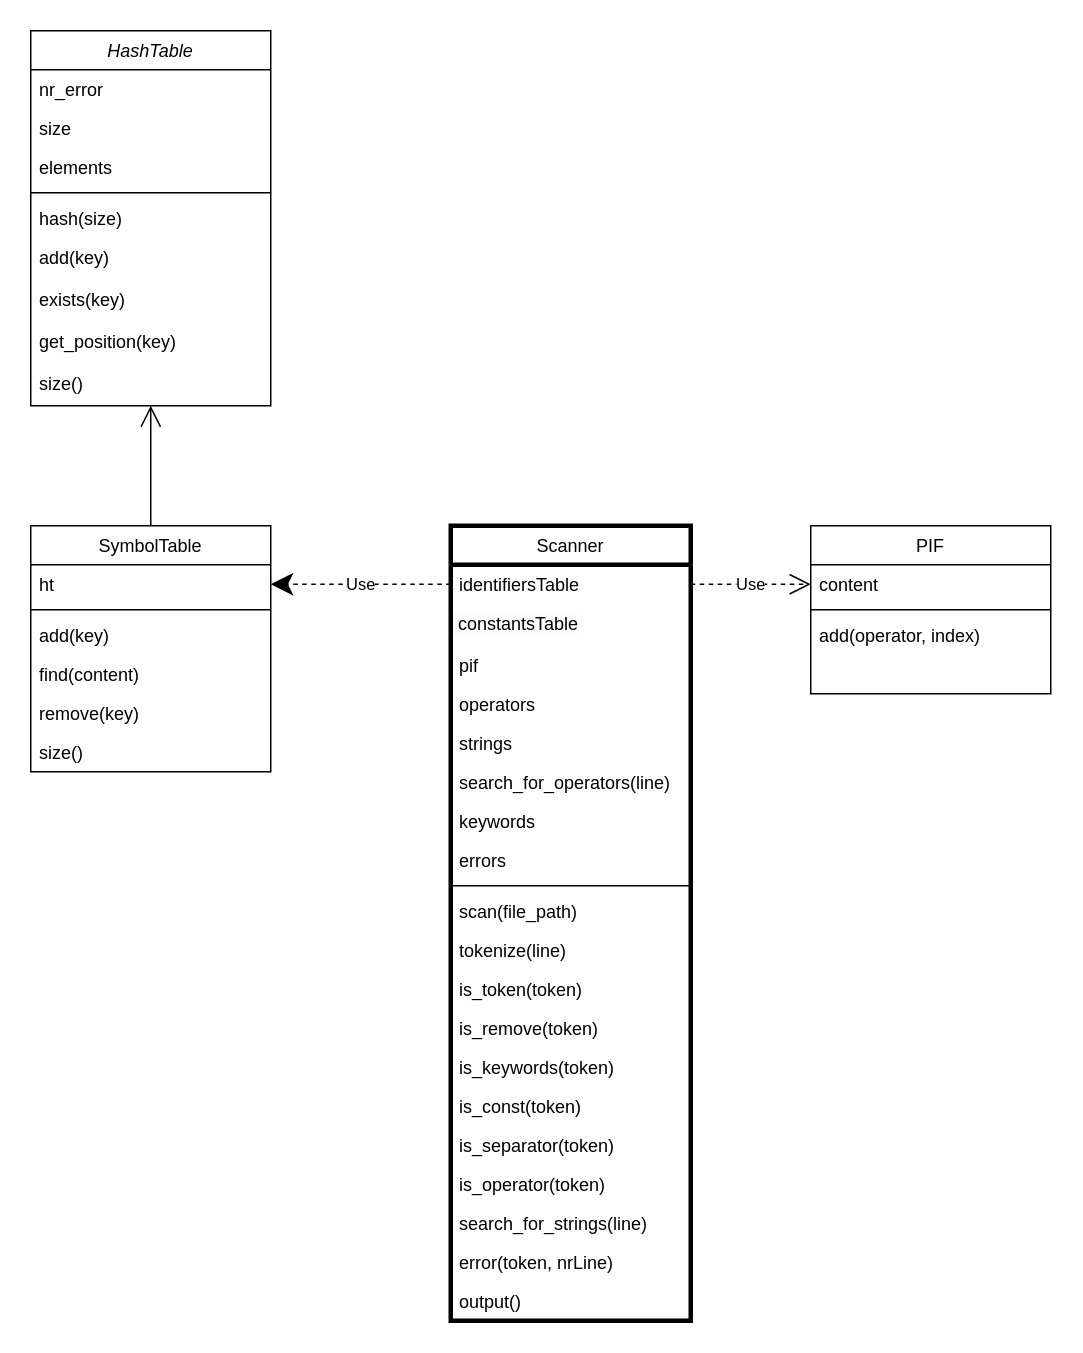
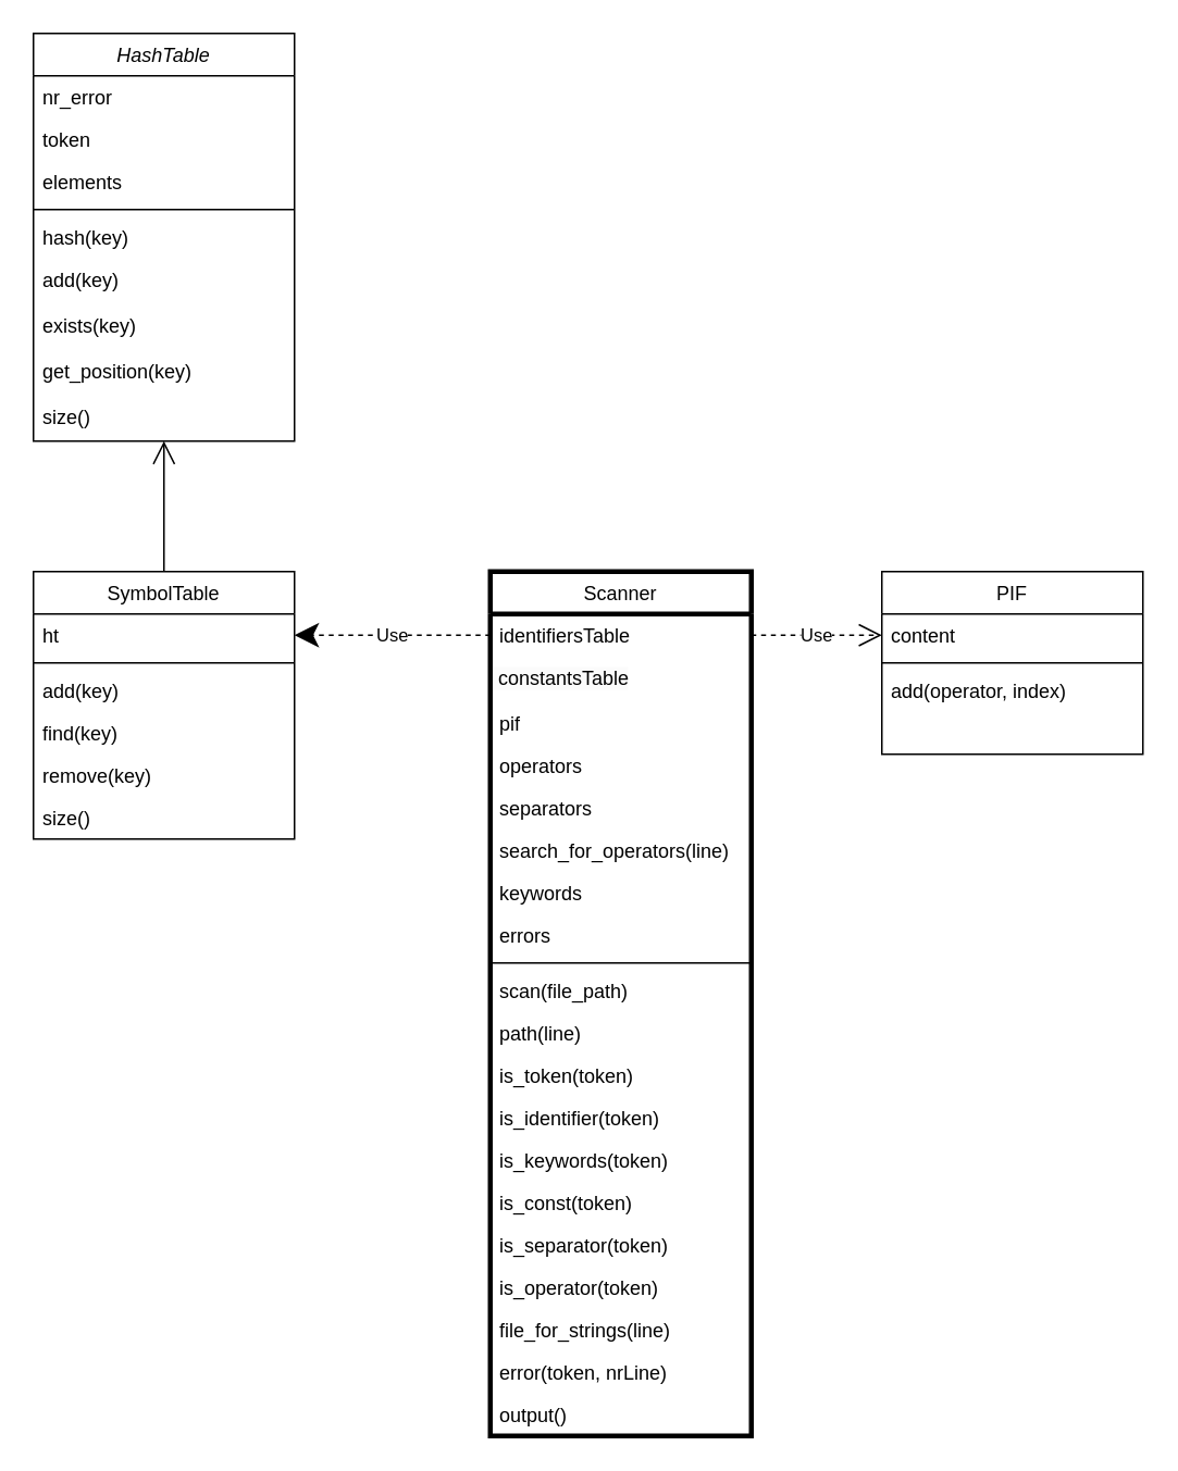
  <mxCell id="0" />
  <mxCell id="1" parent="0" />
  <mxCell id="2" value="HashTable" style="swimlane;fontStyle=2;align=center;verticalAlign=top;childLayout=stackLayout;horizontal=1;startSize=26;horizontalStack=0;resizeParent=1;resizeLast=0;collapsible=1;marginBottom=0;rounded=0;shadow=0;strokeWidth=1;" vertex="1" parent="1"><mxGeometry x="20" y="20" width="160" height="250" as="geometry"><mxRectangle x="230" y="140" width="160" height="26" as="alternateBounds" /></mxGeometry></mxCell>
  <mxCell id="3" value="nr_error&#10;" style="text;align=left;verticalAlign=top;spacingLeft=4;spacingRight=4;overflow=hidden;rotatable=0;points=[[0,0.5],[1,0.5]];portConstraint=eastwest;" vertex="1" parent="2"><mxGeometry y="26" width="160" height="26" as="geometry" /></mxCell>
- <mxCell id="4" value="size" style="text;align=left;verticalAlign=top;spacingLeft=4;spacingRight=4;overflow=hidden;rotatable=0;points=[[0,0.5],[1,0.5]];portConstraint=eastwest;rounded=0;shadow=0;html=0;" vertex="1" parent="2"><mxGeometry y="52" width="160" height="26" as="geometry" /></mxCell>
+ <mxCell id="4" value="token" style="text;align=left;verticalAlign=top;spacingLeft=4;spacingRight=4;overflow=hidden;rotatable=0;points=[[0,0.5],[1,0.5]];portConstraint=eastwest;rounded=0;shadow=0;html=0;" vertex="1" parent="2"><mxGeometry y="52" width="160" height="26" as="geometry" /></mxCell>
  <mxCell id="5" value="elements" style="text;align=left;verticalAlign=top;spacingLeft=4;spacingRight=4;overflow=hidden;rotatable=0;points=[[0,0.5],[1,0.5]];portConstraint=eastwest;rounded=0;shadow=0;html=0;" vertex="1" parent="2"><mxGeometry y="78" width="160" height="26" as="geometry" /></mxCell>
  <mxCell id="6" value="" style="line;html=1;strokeWidth=1;align=left;verticalAlign=middle;spacingTop=-1;spacingLeft=3;spacingRight=3;rotatable=0;labelPosition=right;points=[];portConstraint=eastwest;" vertex="1" parent="2"><mxGeometry y="104" width="160" height="8" as="geometry" /></mxCell>
- <mxCell id="7" value="hash(size)&#10;" style="text;align=left;verticalAlign=top;spacingLeft=4;spacingRight=4;overflow=hidden;rotatable=0;points=[[0,0.5],[1,0.5]];portConstraint=eastwest;" vertex="1" parent="2"><mxGeometry y="112" width="160" height="26" as="geometry" /></mxCell>
+ <mxCell id="7" value="hash(key)&#10;" style="text;align=left;verticalAlign=top;spacingLeft=4;spacingRight=4;overflow=hidden;rotatable=0;points=[[0,0.5],[1,0.5]];portConstraint=eastwest;" vertex="1" parent="2"><mxGeometry y="112" width="160" height="26" as="geometry" /></mxCell>
  <mxCell id="8" value="add(key)" style="text;align=left;verticalAlign=top;spacingLeft=4;spacingRight=4;overflow=hidden;rotatable=0;points=[[0,0.5],[1,0.5]];portConstraint=eastwest;" vertex="1" parent="2"><mxGeometry y="138" width="160" height="28" as="geometry" /></mxCell>
  <mxCell id="9" value="exists(key)" style="text;align=left;verticalAlign=top;spacingLeft=4;spacingRight=4;overflow=hidden;rotatable=0;points=[[0,0.5],[1,0.5]];portConstraint=eastwest;" vertex="1" parent="2"><mxGeometry y="166" width="160" height="28" as="geometry" /></mxCell>
  <mxCell id="10" value="get_position(key)" style="text;align=left;verticalAlign=top;spacingLeft=4;spacingRight=4;overflow=hidden;rotatable=0;points=[[0,0.5],[1,0.5]];portConstraint=eastwest;" vertex="1" parent="2"><mxGeometry y="194" width="160" height="28" as="geometry" /></mxCell>
  <mxCell id="11" value="size()" style="text;align=left;verticalAlign=top;spacingLeft=4;spacingRight=4;overflow=hidden;rotatable=0;points=[[0,0.5],[1,0.5]];portConstraint=eastwest;" vertex="1" parent="2"><mxGeometry y="222" width="160" height="28" as="geometry" /></mxCell>
  <mxCell id="12" value="SymbolTable" style="swimlane;fontStyle=0;align=center;verticalAlign=top;childLayout=stackLayout;horizontal=1;startSize=26;horizontalStack=0;resizeParent=1;resizeLast=0;collapsible=1;marginBottom=0;rounded=0;shadow=0;strokeWidth=1;" vertex="1" parent="1"><mxGeometry x="20" y="350" width="160" height="164" as="geometry"><mxRectangle x="130" y="380" width="160" height="26" as="alternateBounds" /></mxGeometry></mxCell>
  <mxCell id="13" value="ht" style="text;align=left;verticalAlign=top;spacingLeft=4;spacingRight=4;overflow=hidden;rotatable=0;points=[[0,0.5],[1,0.5]];portConstraint=eastwest;" vertex="1" parent="12"><mxGeometry y="26" width="160" height="26" as="geometry" /></mxCell>
  <mxCell id="14" value="" style="line;html=1;strokeWidth=1;align=left;verticalAlign=middle;spacingTop=-1;spacingLeft=3;spacingRight=3;rotatable=0;labelPosition=right;points=[];portConstraint=eastwest;" vertex="1" parent="12"><mxGeometry y="52" width="160" height="8" as="geometry" /></mxCell>
  <mxCell id="15" value="add(key)" style="text;align=left;verticalAlign=top;spacingLeft=4;spacingRight=4;overflow=hidden;rotatable=0;points=[[0,0.5],[1,0.5]];portConstraint=eastwest;fontStyle=0" vertex="1" parent="12"><mxGeometry y="60" width="160" height="26" as="geometry" /></mxCell>
- <mxCell id="16" value="find(content)" style="text;align=left;verticalAlign=top;spacingLeft=4;spacingRight=4;overflow=hidden;rotatable=0;points=[[0,0.5],[1,0.5]];portConstraint=eastwest;" vertex="1" parent="12"><mxGeometry y="86" width="160" height="26" as="geometry" /></mxCell>
+ <mxCell id="16" value="find(key)" style="text;align=left;verticalAlign=top;spacingLeft=4;spacingRight=4;overflow=hidden;rotatable=0;points=[[0,0.5],[1,0.5]];portConstraint=eastwest;" vertex="1" parent="12"><mxGeometry y="86" width="160" height="26" as="geometry" /></mxCell>
  <mxCell id="17" value="remove(key)" style="text;align=left;verticalAlign=top;spacingLeft=4;spacingRight=4;overflow=hidden;rotatable=0;points=[[0,0.5],[1,0.5]];portConstraint=eastwest;" vertex="1" parent="12"><mxGeometry y="112" width="160" height="26" as="geometry" /></mxCell>
  <mxCell id="18" value="size()" style="text;align=left;verticalAlign=top;spacingLeft=4;spacingRight=4;overflow=hidden;rotatable=0;points=[[0,0.5],[1,0.5]];portConstraint=eastwest;" vertex="1" parent="12"><mxGeometry y="138" width="160" height="26" as="geometry" /></mxCell>
  <mxCell id="19" value="PIF" style="swimlane;fontStyle=0;align=center;verticalAlign=top;childLayout=stackLayout;horizontal=1;startSize=26;horizontalStack=0;resizeParent=1;resizeLast=0;collapsible=1;marginBottom=0;rounded=0;shadow=0;strokeWidth=1;" vertex="1" parent="1"><mxGeometry x="540" y="350" width="160" height="112" as="geometry"><mxRectangle x="340" y="380" width="170" height="26" as="alternateBounds" /></mxGeometry></mxCell>
  <mxCell id="20" value="content&#10;" style="text;align=left;verticalAlign=top;spacingLeft=4;spacingRight=4;overflow=hidden;rotatable=0;points=[[0,0.5],[1,0.5]];portConstraint=eastwest;" vertex="1" parent="19"><mxGeometry y="26" width="160" height="26" as="geometry" /></mxCell>
  <mxCell id="21" value="" style="line;html=1;strokeWidth=1;align=left;verticalAlign=middle;spacingTop=-1;spacingLeft=3;spacingRight=3;rotatable=0;labelPosition=right;points=[];portConstraint=eastwest;" vertex="1" parent="19"><mxGeometry y="52" width="160" height="8" as="geometry" /></mxCell>
  <mxCell id="22" value="add(operator, index)" style="text;align=left;verticalAlign=top;spacingLeft=4;spacingRight=4;overflow=hidden;rotatable=0;points=[[0,0.5],[1,0.5]];portConstraint=eastwest;fontStyle=0" vertex="1" parent="19"><mxGeometry y="60" width="160" height="26" as="geometry" /></mxCell>
  <mxCell id="23" value="Scanner" style="swimlane;fontStyle=0;align=center;verticalAlign=top;childLayout=stackLayout;horizontal=1;startSize=26;horizontalStack=0;resizeParent=1;resizeLast=0;collapsible=1;marginBottom=0;rounded=0;shadow=0;strokeWidth=3;" vertex="1" parent="1"><mxGeometry x="300" y="350" width="160" height="530" as="geometry"><mxRectangle x="340" y="380" width="170" height="26" as="alternateBounds" /></mxGeometry></mxCell>
  <mxCell id="24" value="identifiersTable&#10;" style="text;align=left;verticalAlign=top;spacingLeft=4;spacingRight=4;overflow=hidden;rotatable=0;points=[[0,0.5],[1,0.5]];portConstraint=eastwest;" vertex="1" parent="23"><mxGeometry y="26" width="160" height="26" as="geometry" /></mxCell>
  <mxCell id="25" value="&lt;span style=&quot;color: rgb(0, 0, 0); font-family: Helvetica; font-size: 12px; font-style: normal; font-variant-ligatures: normal; font-variant-caps: normal; font-weight: 400; letter-spacing: normal; orphans: 2; text-align: left; text-indent: 0px; text-transform: none; widows: 2; word-spacing: 0px; -webkit-text-stroke-width: 0px; background-color: rgb(251, 251, 251); text-decoration-thickness: initial; text-decoration-style: initial; text-decoration-color: initial; float: none; display: inline !important;&quot;&gt;&amp;nbsp;constantsTable&lt;/span&gt;" style="text;whiteSpace=wrap;html=1;" vertex="1" parent="23"><mxGeometry y="52" width="160" height="28" as="geometry" /></mxCell>
  <mxCell id="26" value="pif" style="text;align=left;verticalAlign=top;spacingLeft=4;spacingRight=4;overflow=hidden;rotatable=0;points=[[0,0.5],[1,0.5]];portConstraint=eastwest;" vertex="1" parent="23"><mxGeometry y="80" width="160" height="26" as="geometry" /></mxCell>
  <mxCell id="27" value="operators" style="text;align=left;verticalAlign=top;spacingLeft=4;spacingRight=4;overflow=hidden;rotatable=0;points=[[0,0.5],[1,0.5]];portConstraint=eastwest;fontStyle=0" vertex="1" parent="23"><mxGeometry y="106" width="160" height="26" as="geometry" /></mxCell>
- <mxCell id="28" value="strings" style="text;align=left;verticalAlign=top;spacingLeft=4;spacingRight=4;overflow=hidden;rotatable=0;points=[[0,0.5],[1,0.5]];portConstraint=eastwest;fontStyle=0" vertex="1" parent="23"><mxGeometry y="132" width="160" height="26" as="geometry" /></mxCell>
+ <mxCell id="28" value="separators" style="text;align=left;verticalAlign=top;spacingLeft=4;spacingRight=4;overflow=hidden;rotatable=0;points=[[0,0.5],[1,0.5]];portConstraint=eastwest;fontStyle=0" vertex="1" parent="23"><mxGeometry y="132" width="160" height="26" as="geometry" /></mxCell>
  <mxCell id="29" value="search_for_operators(line)" style="text;align=left;verticalAlign=top;spacingLeft=4;spacingRight=4;overflow=hidden;rotatable=0;points=[[0,0.5],[1,0.5]];portConstraint=eastwest;fontStyle=0" vertex="1" parent="23"><mxGeometry y="158" width="160" height="26" as="geometry" /></mxCell>
  <mxCell id="30" value="keywords" style="text;align=left;verticalAlign=top;spacingLeft=4;spacingRight=4;overflow=hidden;rotatable=0;points=[[0,0.5],[1,0.5]];portConstraint=eastwest;fontStyle=0" vertex="1" parent="23"><mxGeometry y="184" width="160" height="26" as="geometry" /></mxCell>
  <mxCell id="31" value="errors" style="text;align=left;verticalAlign=top;spacingLeft=4;spacingRight=4;overflow=hidden;rotatable=0;points=[[0,0.5],[1,0.5]];portConstraint=eastwest;fontStyle=0" vertex="1" parent="23"><mxGeometry y="210" width="160" height="26" as="geometry" /></mxCell>
  <mxCell id="32" value="" style="line;html=1;strokeWidth=1;align=left;verticalAlign=middle;spacingTop=-1;spacingLeft=3;spacingRight=3;rotatable=0;labelPosition=right;points=[];portConstraint=eastwest;" vertex="1" parent="23"><mxGeometry y="236" width="160" height="8" as="geometry" /></mxCell>
  <mxCell id="33" value="scan(file_path)" style="text;align=left;verticalAlign=top;spacingLeft=4;spacingRight=4;overflow=hidden;rotatable=0;points=[[0,0.5],[1,0.5]];portConstraint=eastwest;fontStyle=0" vertex="1" parent="23"><mxGeometry y="244" width="160" height="26" as="geometry" /></mxCell>
- <mxCell id="34" value="tokenize(line)" style="text;align=left;verticalAlign=top;spacingLeft=4;spacingRight=4;overflow=hidden;rotatable=0;points=[[0,0.5],[1,0.5]];portConstraint=eastwest;fontStyle=0" vertex="1" parent="23"><mxGeometry y="270" width="160" height="26" as="geometry" /></mxCell>
+ <mxCell id="34" value="path(line)" style="text;align=left;verticalAlign=top;spacingLeft=4;spacingRight=4;overflow=hidden;rotatable=0;points=[[0,0.5],[1,0.5]];portConstraint=eastwest;fontStyle=0" vertex="1" parent="23"><mxGeometry y="270" width="160" height="26" as="geometry" /></mxCell>
  <mxCell id="35" value="is_token(token)&#10;" style="text;align=left;verticalAlign=top;spacingLeft=4;spacingRight=4;overflow=hidden;rotatable=0;points=[[0,0.5],[1,0.5]];portConstraint=eastwest;fontStyle=0" vertex="1" parent="23"><mxGeometry y="296" width="160" height="26" as="geometry" /></mxCell>
- <mxCell id="36" value="is_remove(token)&#10;" style="text;align=left;verticalAlign=top;spacingLeft=4;spacingRight=4;overflow=hidden;rotatable=0;points=[[0,0.5],[1,0.5]];portConstraint=eastwest;fontStyle=0" vertex="1" parent="23"><mxGeometry y="322" width="160" height="26" as="geometry" /></mxCell>
+ <mxCell id="36" value="is_identifier(token)&#10;" style="text;align=left;verticalAlign=top;spacingLeft=4;spacingRight=4;overflow=hidden;rotatable=0;points=[[0,0.5],[1,0.5]];portConstraint=eastwest;fontStyle=0" vertex="1" parent="23"><mxGeometry y="322" width="160" height="26" as="geometry" /></mxCell>
  <mxCell id="37" value="is_keywords(token)&#10;" style="text;align=left;verticalAlign=top;spacingLeft=4;spacingRight=4;overflow=hidden;rotatable=0;points=[[0,0.5],[1,0.5]];portConstraint=eastwest;fontStyle=0" vertex="1" parent="23"><mxGeometry y="348" width="160" height="26" as="geometry" /></mxCell>
  <mxCell id="38" value="is_const(token)&#10;" style="text;align=left;verticalAlign=top;spacingLeft=4;spacingRight=4;overflow=hidden;rotatable=0;points=[[0,0.5],[1,0.5]];portConstraint=eastwest;fontStyle=0" vertex="1" parent="23"><mxGeometry y="374" width="160" height="26" as="geometry" /></mxCell>
  <mxCell id="39" value="is_separator(token)&#10;" style="text;align=left;verticalAlign=top;spacingLeft=4;spacingRight=4;overflow=hidden;rotatable=0;points=[[0,0.5],[1,0.5]];portConstraint=eastwest;fontStyle=0" vertex="1" parent="23"><mxGeometry y="400" width="160" height="26" as="geometry" /></mxCell>
  <mxCell id="40" value="is_operator(token)&#10;" style="text;align=left;verticalAlign=top;spacingLeft=4;spacingRight=4;overflow=hidden;rotatable=0;points=[[0,0.5],[1,0.5]];portConstraint=eastwest;fontStyle=0" vertex="1" parent="23"><mxGeometry y="426" width="160" height="26" as="geometry" /></mxCell>
- <mxCell id="41" value="search_for_strings(line)" style="text;align=left;verticalAlign=top;spacingLeft=4;spacingRight=4;overflow=hidden;rotatable=0;points=[[0,0.5],[1,0.5]];portConstraint=eastwest;fontStyle=0" vertex="1" parent="23"><mxGeometry y="452" width="160" height="26" as="geometry" /></mxCell>
+ <mxCell id="41" value="file_for_strings(line)" style="text;align=left;verticalAlign=top;spacingLeft=4;spacingRight=4;overflow=hidden;rotatable=0;points=[[0,0.5],[1,0.5]];portConstraint=eastwest;fontStyle=0" vertex="1" parent="23"><mxGeometry y="452" width="160" height="26" as="geometry" /></mxCell>
  <mxCell id="42" value="error(token, nrLine)" style="text;align=left;verticalAlign=top;spacingLeft=4;spacingRight=4;overflow=hidden;rotatable=0;points=[[0,0.5],[1,0.5]];portConstraint=eastwest;fontStyle=0" vertex="1" parent="23"><mxGeometry y="478" width="160" height="26" as="geometry" /></mxCell>
  <mxCell id="43" value="output()" style="text;align=left;verticalAlign=top;spacingLeft=4;spacingRight=4;overflow=hidden;rotatable=0;points=[[0,0.5],[1,0.5]];portConstraint=eastwest;fontStyle=0" vertex="1" parent="23"><mxGeometry y="504" width="160" height="26" as="geometry" /></mxCell>
  <mxCell id="44" value="" style="endArrow=open;endFill=1;endSize=12;html=1;rounded=0;" edge="1" parent="1"><mxGeometry width="160" relative="1" as="geometry"><mxPoint x="100" y="350" as="sourcePoint" /><mxPoint x="100" y="270" as="targetPoint" /></mxGeometry></mxCell>
  <mxCell id="45" value="Use" style="endArrow=open;endSize=12;dashed=1;html=1;rounded=0;exitX=1;exitY=0.5;exitDx=0;exitDy=0;" edge="1" parent="1" source="24"><mxGeometry width="160" relative="1" as="geometry"><mxPoint x="310" y="460" as="sourcePoint" /><mxPoint x="540" y="389" as="targetPoint" /></mxGeometry></mxCell>
  <mxCell id="46" value="Use" style="endArrow=classic;endSize=12;dashed=1;html=1;rounded=0;entryX=1;entryY=0.5;entryDx=0;entryDy=0;exitX=0;exitY=0.5;exitDx=0;exitDy=0;" edge="1" parent="1" source="24" target="13"><mxGeometry width="160" relative="1" as="geometry"><mxPoint x="430" y="543" as="sourcePoint" /><mxPoint x="630" y="342" as="targetPoint" /></mxGeometry></mxCell>
